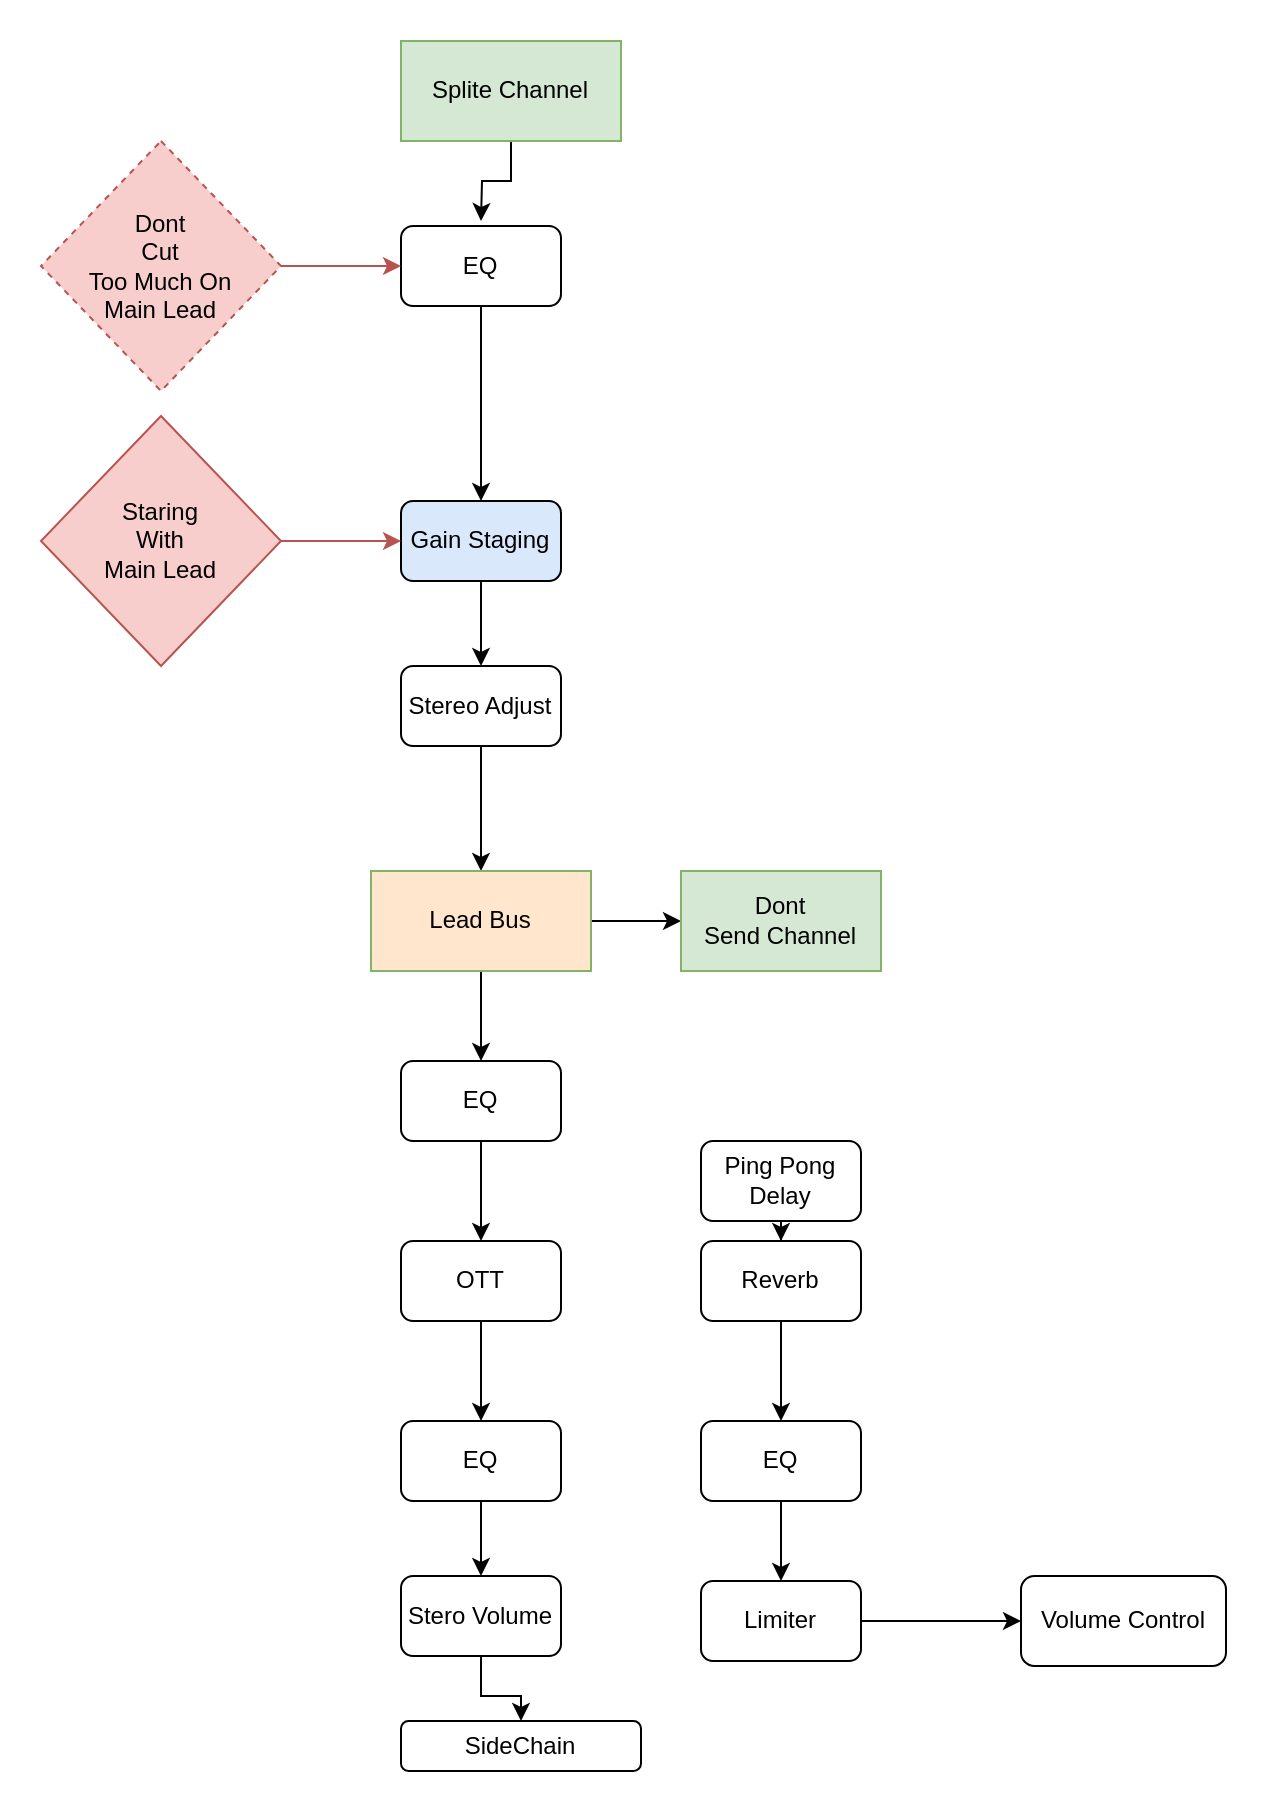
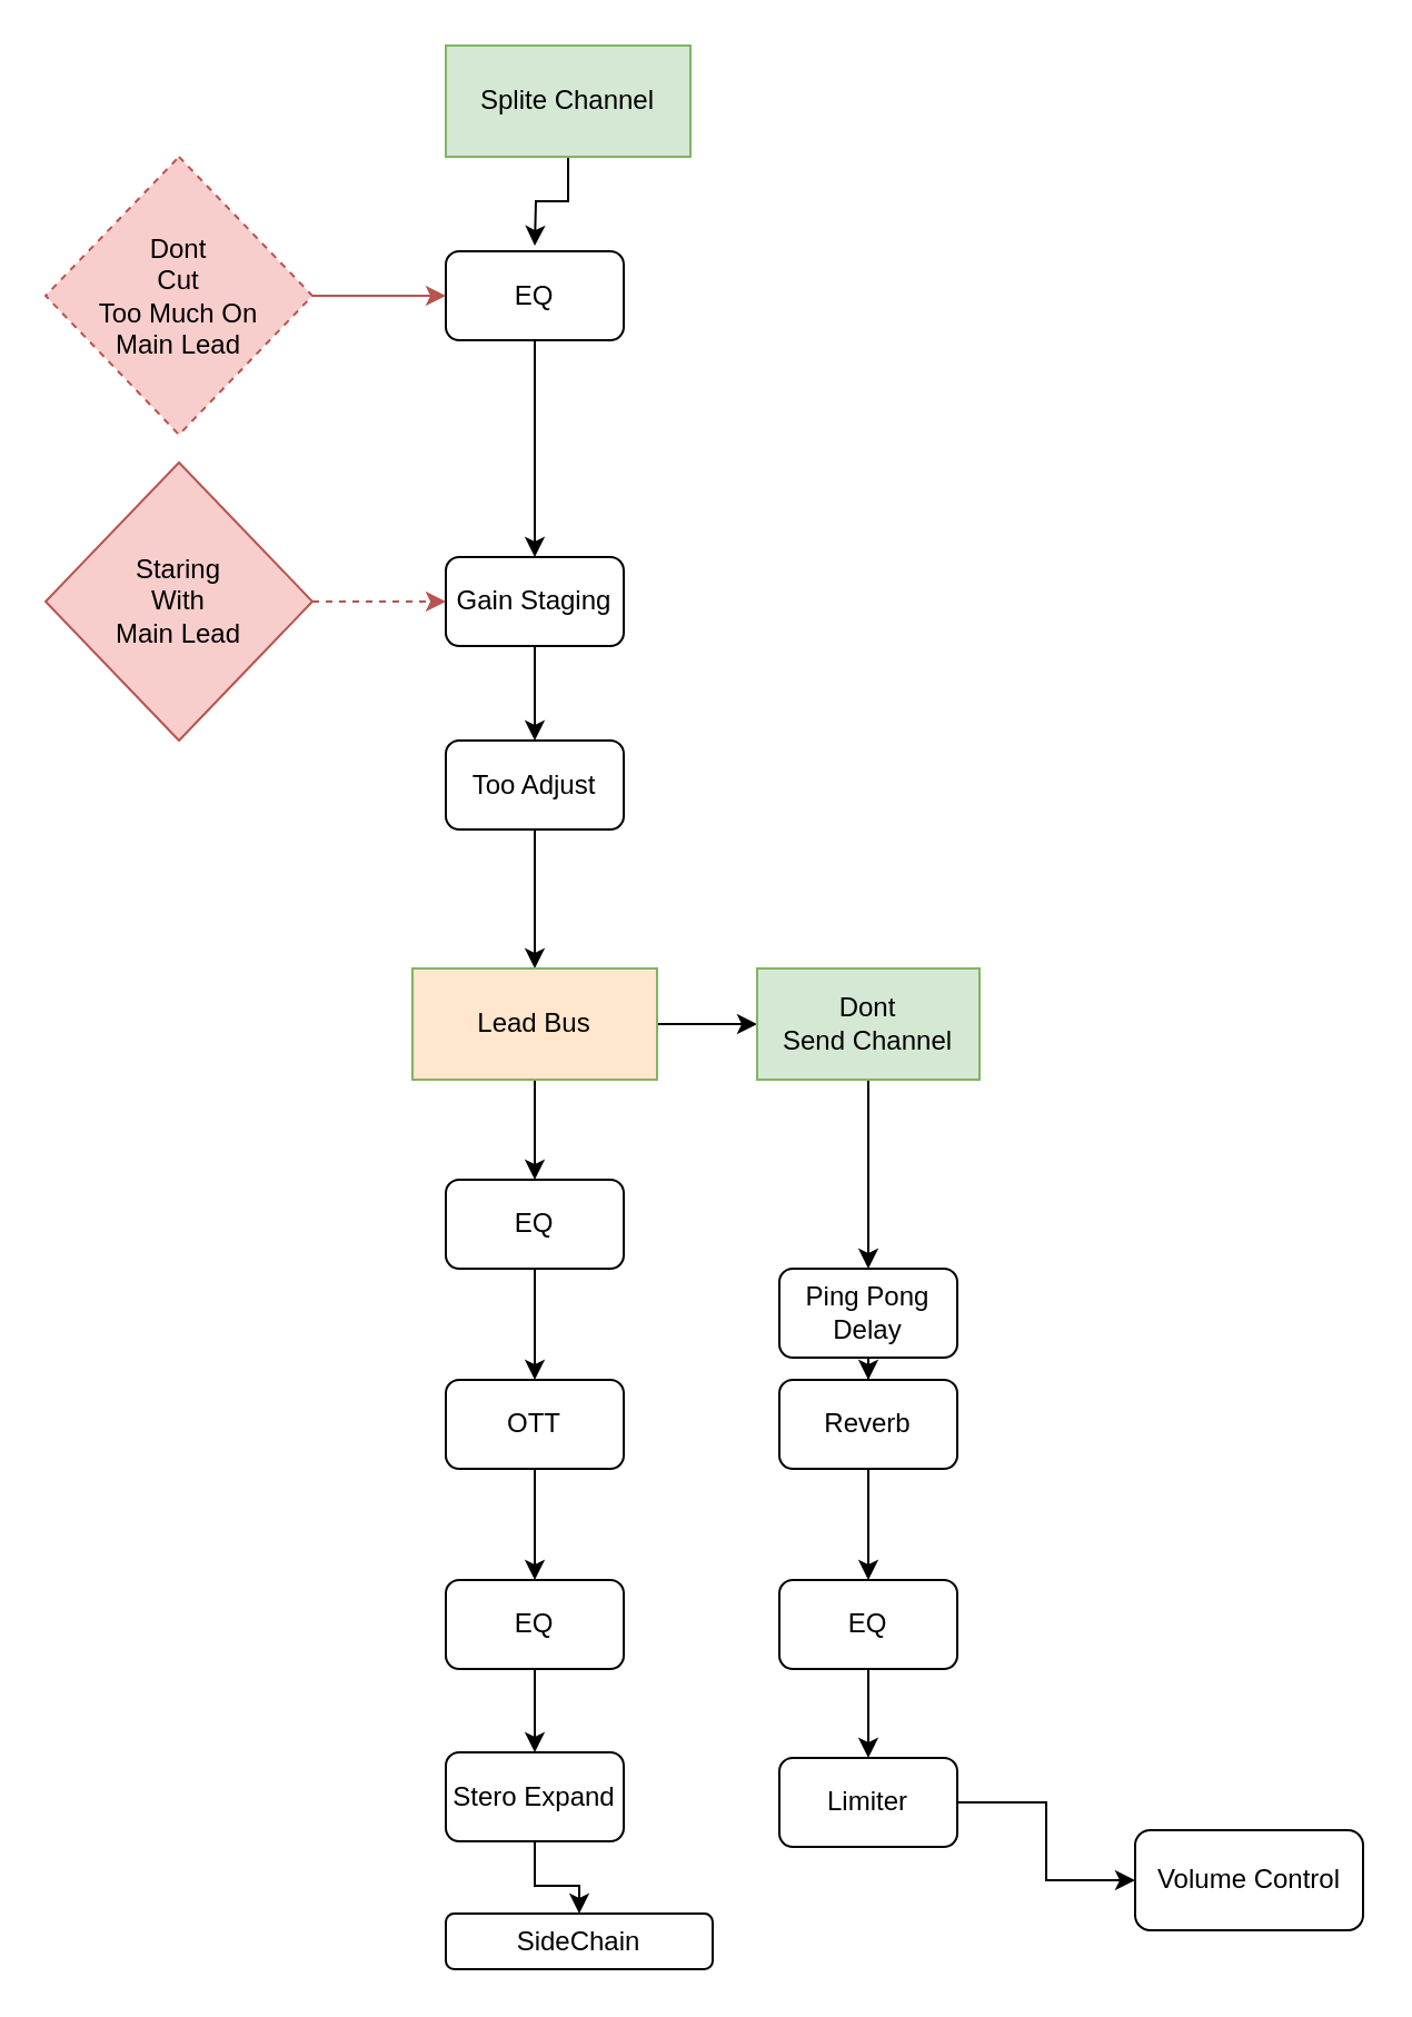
  <mxCell id="0" />
  <mxCell id="1" parent="0" />
  <mxCell id="2" style="edgeStyle=orthogonalEdgeStyle;rounded=0;orthogonalLoop=1;jettySize=auto;html=1;" parent="1" source="3" target="5" edge="1"><mxGeometry relative="1" as="geometry" /></mxCell>
  <mxCell id="3" value="EQ" style="rounded=1;whiteSpace=wrap;html=1;" parent="1" vertex="1"><mxGeometry x="200" y="112.5" width="80" height="40" as="geometry" /></mxCell>
  <mxCell id="4" style="edgeStyle=orthogonalEdgeStyle;rounded=0;orthogonalLoop=1;jettySize=auto;html=1;entryX=0.5;entryY=0;entryDx=0;entryDy=0;" parent="1" source="5" target="15" edge="1"><mxGeometry relative="1" as="geometry" /></mxCell>
- <mxCell id="5" value="Gain Staging" style="rounded=1;whiteSpace=wrap;html=1;fillColor=#dae8fc;" parent="1" vertex="1"><mxGeometry x="200" y="250" width="80" height="40" as="geometry" /></mxCell>
- <mxCell id="6" style="edgeStyle=orthogonalEdgeStyle;rounded=0;orthogonalLoop=1;jettySize=auto;html=1;entryX=0;entryY=0.5;entryDx=0;entryDy=0;fillColor=#f8cecc;strokeColor=#b85450;" parent="1" source="7" target="5" edge="1"><mxGeometry relative="1" as="geometry" /></mxCell>
+ <mxCell id="5" value="Gain Staging" style="rounded=1;whiteSpace=wrap;html=1;" parent="1" vertex="1"><mxGeometry x="200" y="250" width="80" height="40" as="geometry" /></mxCell>
+ <mxCell id="6" style="edgeStyle=orthogonalEdgeStyle;rounded=0;orthogonalLoop=1;jettySize=auto;html=1;entryX=0;entryY=0.5;entryDx=0;entryDy=0;fillColor=#f8cecc;strokeColor=#b85450;dashed=1;" parent="1" source="7" target="5" edge="1"><mxGeometry relative="1" as="geometry" /></mxCell>
  <mxCell id="7" value="Staring&lt;br&gt;With&lt;br&gt;Main Lead" style="rhombus;whiteSpace=wrap;html=1;fillColor=#f8cecc;strokeColor=#b85450;" parent="1" vertex="1"><mxGeometry x="20" y="207.5" width="120" height="125" as="geometry" /></mxCell>
  <mxCell id="8" style="edgeStyle=orthogonalEdgeStyle;rounded=0;orthogonalLoop=1;jettySize=auto;html=1;fillColor=#f8cecc;strokeColor=#b85450;" parent="1" source="9" target="3" edge="1"><mxGeometry relative="1" as="geometry" /></mxCell>
  <mxCell id="9" value="Dont&lt;br&gt;Cut&lt;br&gt;Too Much On&lt;br&gt;Main Lead" style="rhombus;whiteSpace=wrap;html=1;fillColor=#f8cecc;strokeColor=#b85450;dashed=1;" parent="1" vertex="1"><mxGeometry x="20" y="70" width="120" height="125" as="geometry" /></mxCell>
  <mxCell id="10" style="edgeStyle=orthogonalEdgeStyle;rounded=0;orthogonalLoop=1;jettySize=auto;html=1;" parent="1" source="11" edge="1"><mxGeometry relative="1" as="geometry"><mxPoint x="240" y="620" as="targetPoint" /></mxGeometry></mxCell>
  <mxCell id="11" value="EQ" style="rounded=1;whiteSpace=wrap;html=1;" parent="1" vertex="1"><mxGeometry x="200" y="530" width="80" height="40" as="geometry" /></mxCell>
  <mxCell id="12" style="edgeStyle=orthogonalEdgeStyle;rounded=0;orthogonalLoop=1;jettySize=auto;html=1;" parent="1" source="13" edge="1"><mxGeometry relative="1" as="geometry"><mxPoint x="240" y="110" as="targetPoint" /></mxGeometry></mxCell>
  <mxCell id="13" value="Splite Channel" style="rounded=0;whiteSpace=wrap;html=1;fillColor=#d5e8d4;strokeColor=#82b366;" parent="1" vertex="1"><mxGeometry x="200" y="20" width="110" height="50" as="geometry" /></mxCell>
  <mxCell id="14" style="edgeStyle=orthogonalEdgeStyle;rounded=0;orthogonalLoop=1;jettySize=auto;html=1;entryX=0.5;entryY=0;entryDx=0;entryDy=0;" parent="1" source="15" target="20" edge="1"><mxGeometry relative="1" as="geometry" /></mxCell>
- <mxCell id="15" value="Stereo Adjust" style="rounded=1;whiteSpace=wrap;html=1;" parent="1" vertex="1"><mxGeometry x="200" y="332.5" width="80" height="40" as="geometry" /></mxCell>
+ <mxCell id="15" value="Too Adjust" style="rounded=1;whiteSpace=wrap;html=1;" parent="1" vertex="1"><mxGeometry x="200" y="332.5" width="80" height="40" as="geometry" /></mxCell>
  <mxCell id="16" style="edgeStyle=orthogonalEdgeStyle;rounded=0;orthogonalLoop=1;jettySize=auto;html=1;entryX=0.5;entryY=0;entryDx=0;entryDy=0;" parent="1" source="17" target="22" edge="1"><mxGeometry relative="1" as="geometry" /></mxCell>
  <mxCell id="17" value="OTT" style="rounded=1;whiteSpace=wrap;html=1;" parent="1" vertex="1"><mxGeometry x="200" y="620" width="80" height="40" as="geometry" /></mxCell>
  <mxCell id="18" style="edgeStyle=orthogonalEdgeStyle;rounded=0;orthogonalLoop=1;jettySize=auto;html=1;entryX=0.5;entryY=0;entryDx=0;entryDy=0;" parent="1" source="20" target="11" edge="1"><mxGeometry relative="1" as="geometry" /></mxCell>
  <mxCell id="19" style="edgeStyle=orthogonalEdgeStyle;rounded=0;orthogonalLoop=1;jettySize=auto;html=1;entryX=0;entryY=0.5;entryDx=0;entryDy=0;" parent="1" source="20" target="33" edge="1"><mxGeometry relative="1" as="geometry" /></mxCell>
  <mxCell id="20" value="Lead Bus" style="rounded=0;whiteSpace=wrap;html=1;fillColor=#ffe6cc;strokeColor=#82b366;" parent="1" vertex="1"><mxGeometry x="185" y="435" width="110" height="50" as="geometry" /></mxCell>
  <mxCell id="21" style="edgeStyle=orthogonalEdgeStyle;rounded=0;orthogonalLoop=1;jettySize=auto;html=1;entryX=0.5;entryY=0;entryDx=0;entryDy=0;" parent="1" source="22" target="35" edge="1"><mxGeometry relative="1" as="geometry" /></mxCell>
  <mxCell id="22" value="EQ" style="rounded=1;whiteSpace=wrap;html=1;" parent="1" vertex="1"><mxGeometry x="200" y="710" width="80" height="40" as="geometry" /></mxCell>
  <mxCell id="23" style="edgeStyle=orthogonalEdgeStyle;rounded=0;orthogonalLoop=1;jettySize=auto;html=1;entryX=0.5;entryY=0;entryDx=0;entryDy=0;" parent="1" source="24" target="26" edge="1"><mxGeometry relative="1" as="geometry" /></mxCell>
  <mxCell id="24" value="Ping Pong&lt;br&gt;Delay" style="rounded=1;whiteSpace=wrap;html=1;" parent="1" vertex="1"><mxGeometry x="350" y="570" width="80" height="40" as="geometry" /></mxCell>
  <mxCell id="25" style="edgeStyle=orthogonalEdgeStyle;rounded=0;orthogonalLoop=1;jettySize=auto;html=1;entryX=0.5;entryY=0;entryDx=0;entryDy=0;" parent="1" source="26" target="28" edge="1"><mxGeometry relative="1" as="geometry" /></mxCell>
  <mxCell id="26" value="Reverb" style="rounded=1;whiteSpace=wrap;html=1;" parent="1" vertex="1"><mxGeometry x="350" y="620" width="80" height="40" as="geometry" /></mxCell>
  <mxCell id="27" style="edgeStyle=orthogonalEdgeStyle;rounded=0;orthogonalLoop=1;jettySize=auto;html=1;" parent="1" source="28" target="30" edge="1"><mxGeometry relative="1" as="geometry" /></mxCell>
  <mxCell id="28" value="EQ" style="rounded=1;whiteSpace=wrap;html=1;" parent="1" vertex="1"><mxGeometry x="350" y="710" width="80" height="40" as="geometry" /></mxCell>
  <mxCell id="29" style="edgeStyle=orthogonalEdgeStyle;rounded=0;orthogonalLoop=1;jettySize=auto;html=1;" parent="1" source="30" target="31" edge="1"><mxGeometry relative="1" as="geometry" /></mxCell>
  <mxCell id="30" value="Limiter" style="rounded=1;whiteSpace=wrap;html=1;" parent="1" vertex="1"><mxGeometry x="350" y="790" width="80" height="40" as="geometry" /></mxCell>
- <mxCell id="31" value="Volume Control" style="rounded=1;whiteSpace=wrap;html=1;" parent="1" vertex="1"><mxGeometry x="510" y="787.5" width="102.5" height="45" as="geometry" /></mxCell>
+ <mxCell id="31" value="Volume Control" style="rounded=1;whiteSpace=wrap;html=1;" parent="1" vertex="1"><mxGeometry x="510" y="822.5" width="102.5" height="45" as="geometry" /></mxCell>
+ <mxCell id="32" style="edgeStyle=orthogonalEdgeStyle;rounded=0;orthogonalLoop=1;jettySize=auto;html=1;entryX=0.5;entryY=0;entryDx=0;entryDy=0;" parent="1" source="33" target="24" edge="1"><mxGeometry relative="1" as="geometry" /></mxCell>
  <mxCell id="33" value="Dont &lt;br&gt;Send Channel" style="rounded=0;whiteSpace=wrap;html=1;fillColor=#d5e8d4;strokeColor=#82b366;" parent="1" vertex="1"><mxGeometry x="340" y="435" width="100" height="50" as="geometry" /></mxCell>
  <mxCell id="34" style="edgeStyle=orthogonalEdgeStyle;rounded=0;orthogonalLoop=1;jettySize=auto;html=1;entryX=0.5;entryY=0;entryDx=0;entryDy=0;" edge="1" parent="1" source="35" target="36"><mxGeometry relative="1" as="geometry" /></mxCell>
- <mxCell id="35" value="Stero Volume" style="rounded=1;whiteSpace=wrap;html=1;" parent="1" vertex="1"><mxGeometry x="200" y="787.5" width="80" height="40" as="geometry" /></mxCell>
+ <mxCell id="35" value="Stero Expand" style="rounded=1;whiteSpace=wrap;html=1;" parent="1" vertex="1"><mxGeometry x="200" y="787.5" width="80" height="40" as="geometry" /></mxCell>
  <mxCell id="36" value="SideChain" style="rounded=1;whiteSpace=wrap;html=1;" vertex="1" parent="1"><mxGeometry x="200" y="860" width="120" height="25" as="geometry" /></mxCell>
